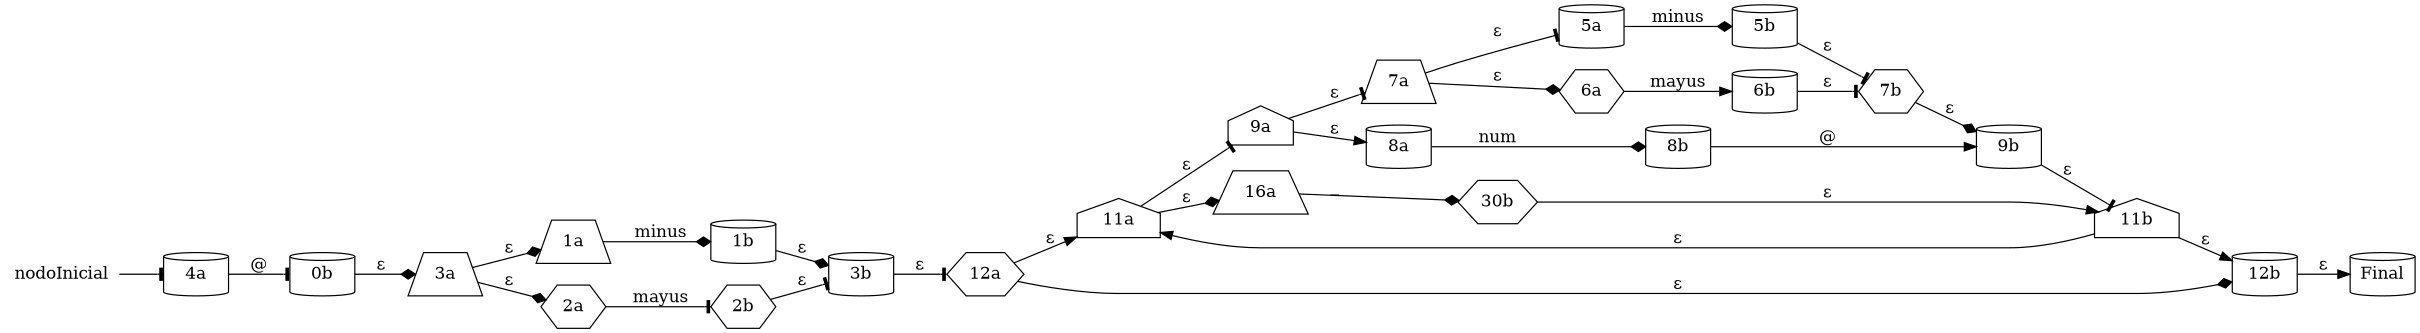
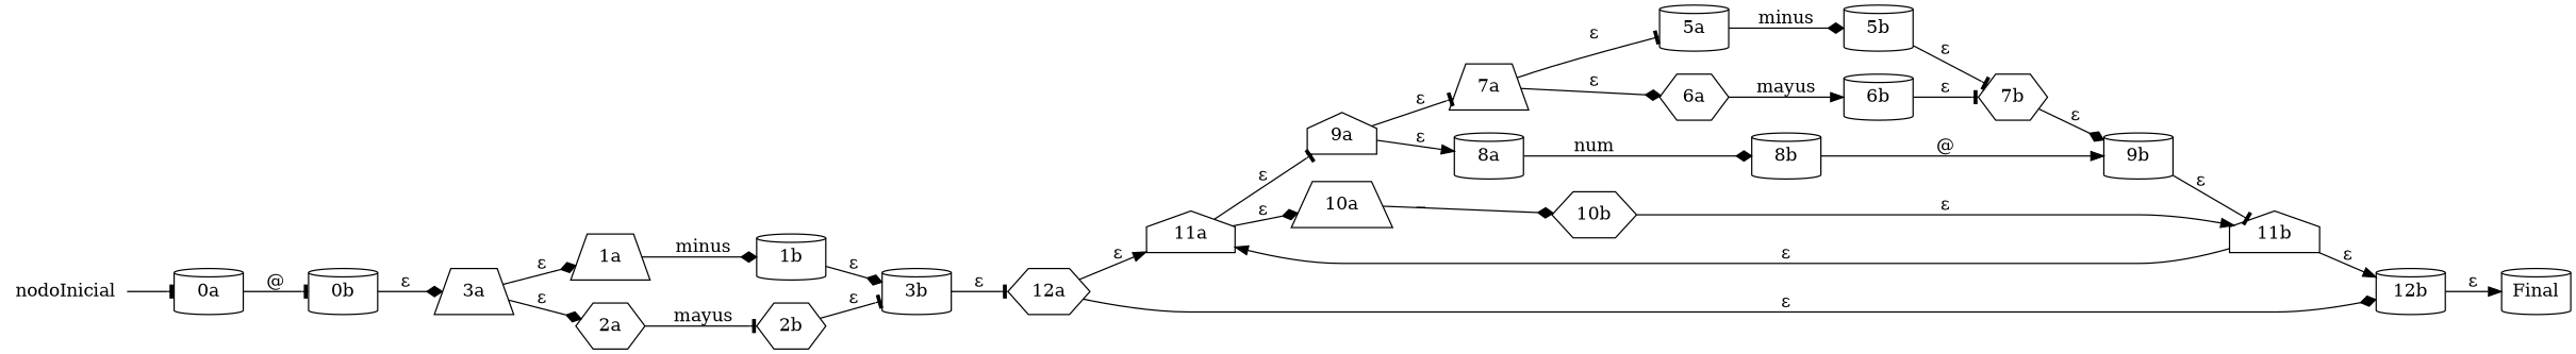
  digraph {
    concentrate=true
    rankdir=LR
    node [shape=cylinder]
    edge [arrowhead=diamond]
    nodoInicial [shape=none]
-   n2 [label="4a"]
+   n2 [label="0a"]
    n3 [label="0b"]
    n4 [label="3a" shape=trapezium]
    n5 [label="1a" shape=trapezium]
    n6 [label="2a" shape=hexagon]
    n7 [label="1b"]
    n8 [label="3b"]
    n9 [label="12a" shape=hexagon]
    n10 [label="2b" shape=hexagon]
    n11 [label="11a" shape=house]
    n12 [label="12b"]
    n13 [label="5a"]
    n14 [label="5b"]
    n15 [label="7b" shape=hexagon]
    n16 [label="9b"]
    n17 [label="6a" shape=hexagon]
    n18 [label="6b"]
    n19 [label="7a" shape=trapezium]
    n20 [label="11b" shape=house]
    n21 [label="8a"]
    n22 [label="8b"]
    n23 [label="9a" shape=house]
-   n24 [label="16a" shape=trapezium]
-   n25 [label="30b" shape=hexagon]
+   n24 [label="10a" shape=trapezium]
+   n25 [label="10b" shape=hexagon]
    n26 [label=Final]
    nodoInicial -> n2 [arrowhead=tee]
    n2 -> n3 [arrowhead=tee label="@"]
    n3 -> n4 [label="ε"]
    n4 -> n5 [label="ε"]
    n4 -> n6 [label="ε"]
    n5 -> n7 [label=minus]
    n6 -> n10 [arrowhead=tee label=mayus]
    n7 -> n8 [label="ε"]
    n8 -> n9 [arrowhead=tee label="ε"]
    n9 -> n11 [arrowhead=normal label="ε"]
    n9 -> n12 [label="ε"]
    n10 -> n8 [arrowhead=tee label="ε"]
    n11 -> n23 [arrowhead=tee label="ε"]
    n11 -> n24 [label="ε"]
    n12 -> n26 [arrowhead=normal label="ε"]
    n13 -> n14 [label=minus]
    n14 -> n15 [arrowhead=tee label="ε"]
    n15 -> n16 [label="ε"]
    n16 -> n20 [arrowhead=tee label="ε"]
    n17 -> n18 [arrowhead=normal label=mayus]
    n18 -> n15 [arrowhead=tee label="ε"]
    n19 -> n13 [arrowhead=tee label="ε"]
    n19 -> n17 [label="ε"]
    n20 -> n11 [arrowhead=normal label="ε"]
    n20 -> n12 [arrowhead=normal label="ε"]
    n21 -> n22 [label=num]
    n22 -> n16 [arrowhead=normal label="@"]
    n23 -> n19 [arrowhead=tee label="ε"]
    n23 -> n21 [arrowhead=normal label="ε"]
    n24 -> n25 [label=_]
    n25 -> n20 [arrowhead=normal label="ε"]
  }
